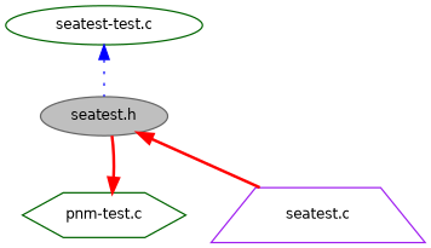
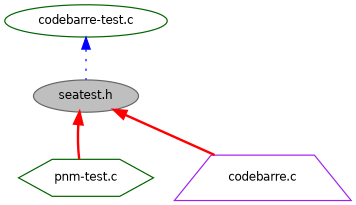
  digraph {
    node [color=darkgreen fillcolor=white fontname=Helvetica fontsize=10 shape=ellipse style=filled]
    edge [color=red dir=back fontname=Helvetica fontsize=10 labelfontname=Helvetica labelfontsize=10 style=bold]
    n1 [color=gray40 fillcolor=grey75 fontcolor=black height=0.2 label="seatest.h" width=0.4]
    n2 [height=0.2 label="pnm-test.c" shape=hexagon width=0.4]
-   n3 [color=purple height=0.2 label="seatest.c" shape=trapezium width=0.4]
-   n4 [height=0.2 label="seatest-test.c" width=0.4]
-   n2 -> n1
+   n3 [color=purple height=0.2 label="codebarre.c" shape=trapezium width=0.4]
+   n4 [height=0.2 label="codebarre-test.c" width=0.4]
+   n1 -> n2
    n1 -> n3
    n4 -> n1 [color=blue style=dotted]
  }
